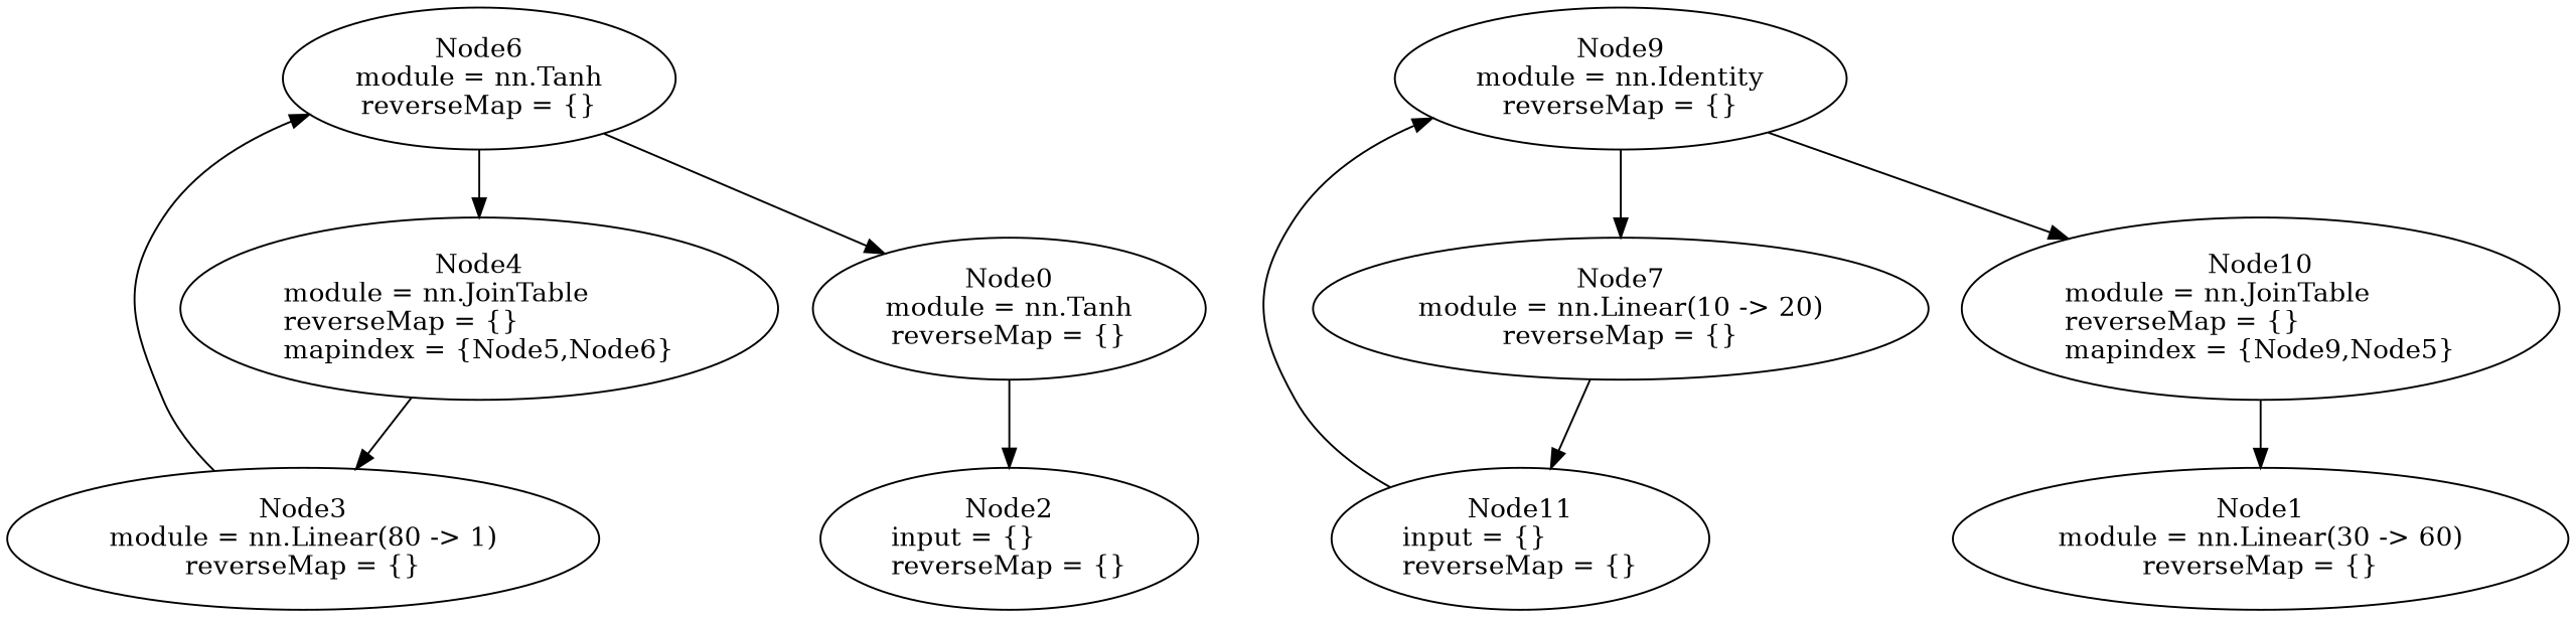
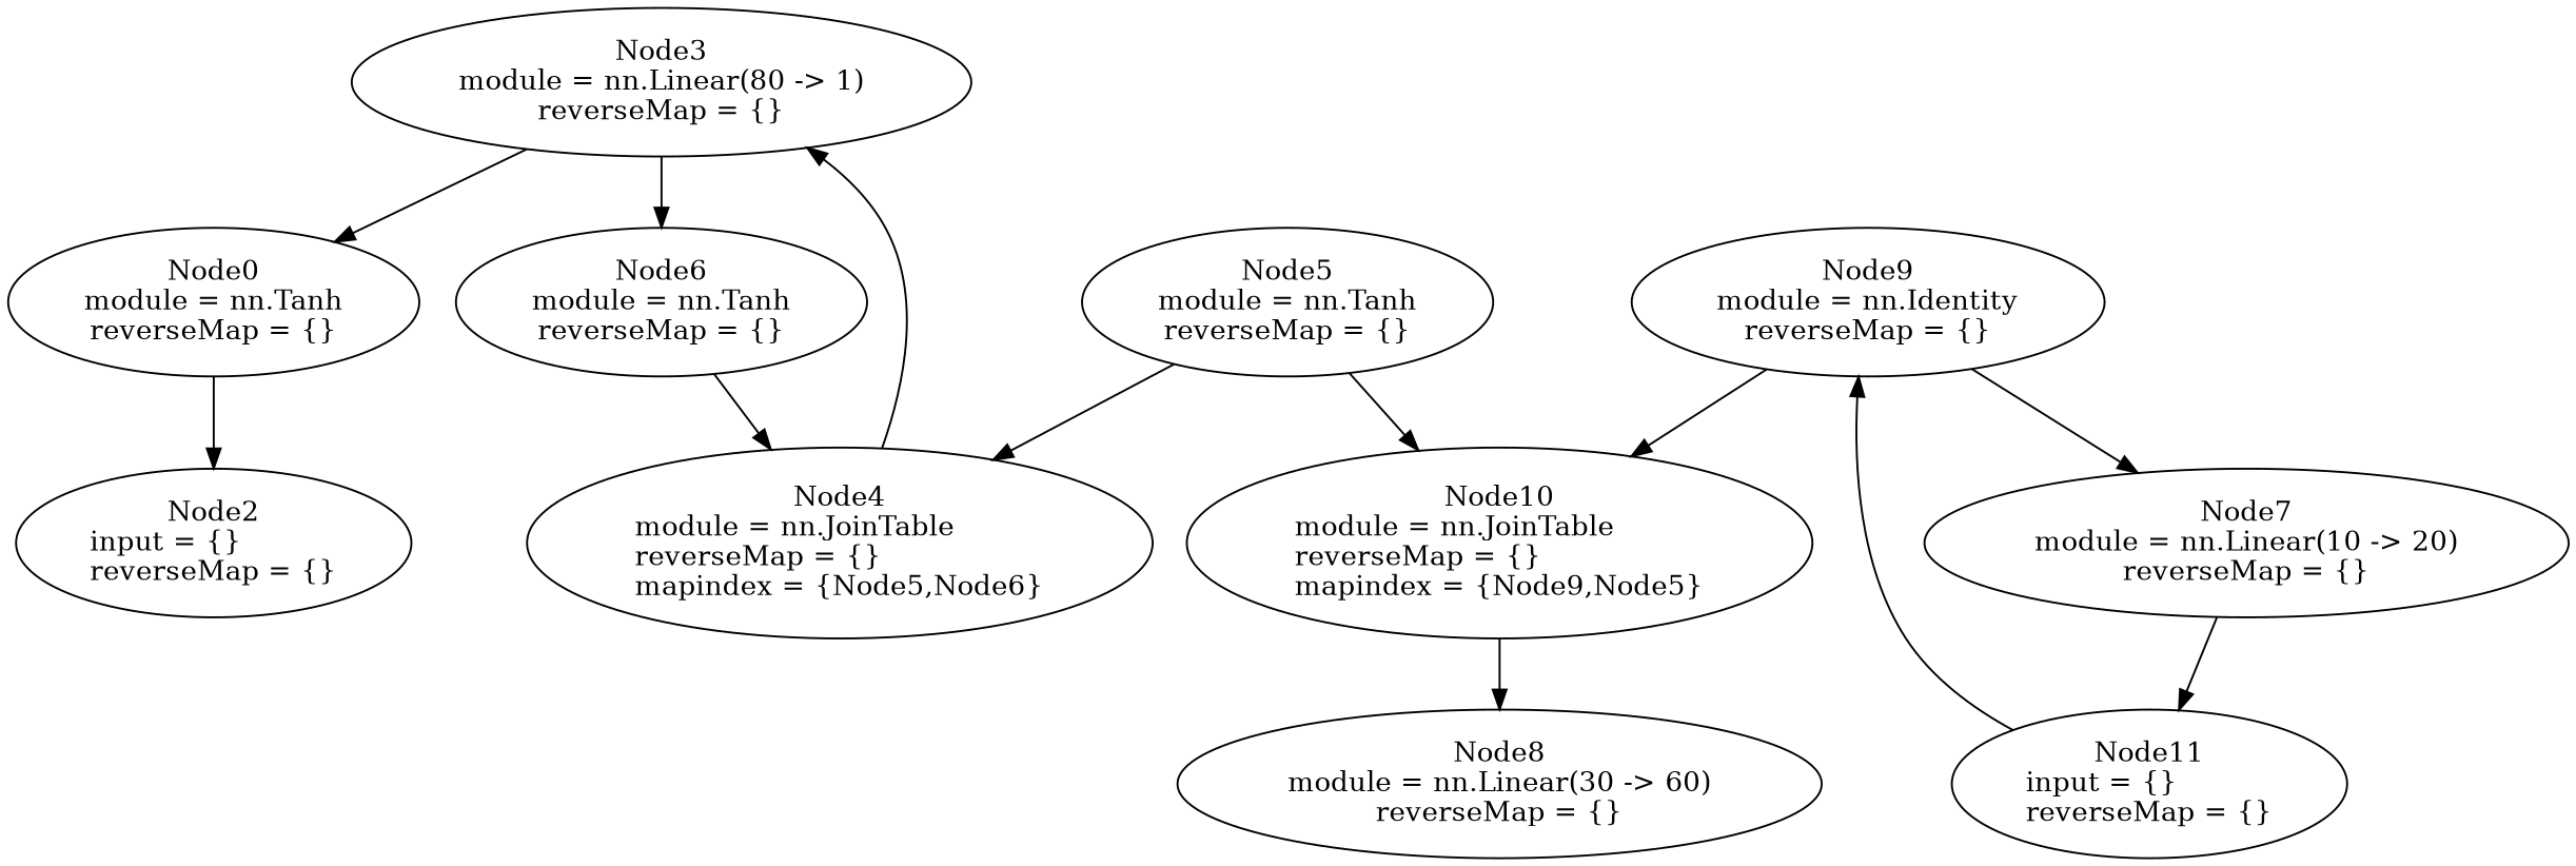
  digraph {
    node [shape=oval]
    n1 [height=1.041 label="Node0\nmodule = nn.Tanh\lreverseMap = {}" width=2.3374]
    n2 [height=1.041 label="Node2\ninput = {}\lreverseMap = {}" width=2.1606]
    n3 [height=1.041 label="Node3\nmodule = nn.Linear(80 -> 1)\lreverseMap = {}" width=3.457]
    n4 [height=1.041 label="Node6\nmodule = nn.Tanh\lreverseMap = {}" width=2.3374]
    n5 [height=1.3356 label="Node4\nmodule = nn.JoinTable\lreverseMap = {}\lmapindex = {Node5,Node6}" width=3.457]
+   n6 [height=1.041 label="Node5\nmodule = nn.Tanh\lreverseMap = {}" width=2.3374]
    n7 [height=1.3356 label="Node10\nmodule = nn.JoinTable\lreverseMap = {}\lmapindex = {Node9,Node5}" width=3.457]
-   n8 [height=1.041 label="Node1\nmodule = nn.Linear(30 -> 60)\lreverseMap = {}" width=3.5748]
+   n8 [height=1.041 label="Node8\nmodule = nn.Linear(30 -> 60)\lreverseMap = {}" width=3.5748]
    n9 [height=1.041 label="Node7\nmodule = nn.Linear(10 -> 20)\lreverseMap = {}" width=3.5748]
    n10 [height=1.041 label="Node11\ninput = {}\lreverseMap = {}" width=2.1606]
    n11 [height=1.041 label="Node9\nmodule = nn.Identity\lreverseMap = {}" width=2.6124]
    n1 -> n2
-   n4 -> n1
+   n3 -> n1
    n3 -> n4
    n4 -> n5
    n5 -> n3
+   n6 -> n5
+   n6 -> n7
    n7 -> n8
    n9 -> n10
    n10 -> n11
    n11 -> n7
    n11 -> n9
  }
